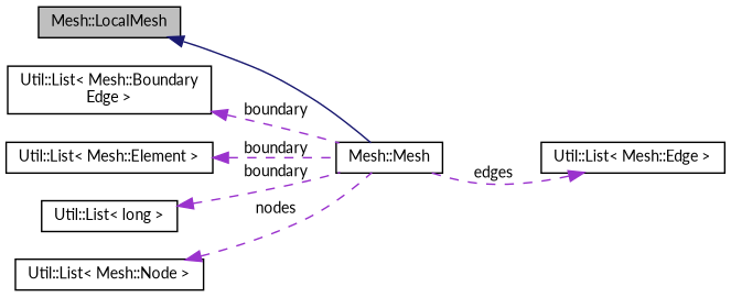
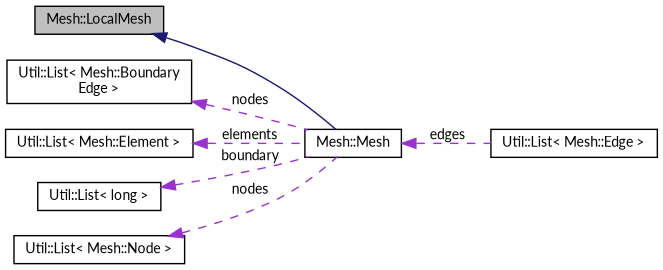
  digraph {
    fontname=Lato
    rankdir=LR
    node [color=black fillcolor=white fontname=Lato fontsize=10 shape=record style=filled]
    edge [color=darkorchid3 dir=back fontname=Lato fontsize=10 labelfontname=Helvetica labelfontsize=10 style=dashed]
    n1 [fillcolor=grey75 fontcolor=black height=0.2 label="Mesh::LocalMesh" width=0.4]
    n2 [height=0.2 label="Mesh::Mesh" width=0.4]
    n3 [height=0.2 label="Util::List\< Mesh::Boundary\lEdge \>" width=0.4]
    n4 [height=0.2 label="Util::List\< Mesh::Edge \>" width=0.4]
    n5 [height=0.2 label="Util::List\< Mesh::Element \>" width=0.4]
    n6 [height=0.2 label="Util::List\< long \>" width=0.4]
    n7 [height=0.2 label="Util::List\< Mesh::Node \>" width=0.4]
    n1 -> n2 [color=midnightblue style=solid]
-   n3 -> n2 [label=" boundary"]
-   n4 -> n2 [label=" edges"]
-   n5 -> n2 [label=" boundary"]
+   n3 -> n2 [label=" nodes"]
+   n2 -> n4 [label=" edges"]
+   n5 -> n2 [label=" elements"]
    n6 -> n2 [label=" boundary"]
    n7 -> n2 [label=" nodes"]
  }
